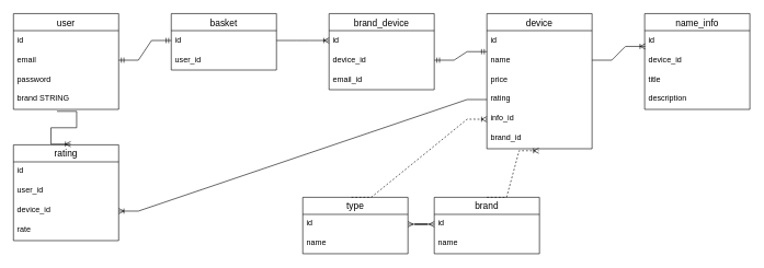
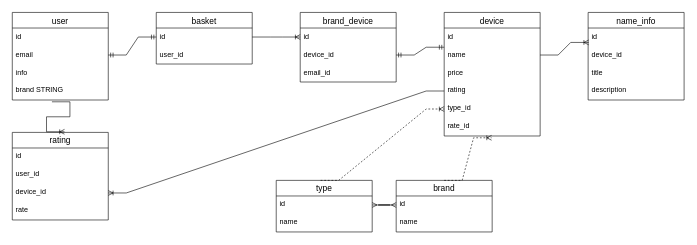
  <mxCell id="0" />
  <mxCell id="1" parent="0" />
  <mxCell id="2" value="user" style="swimlane;fontStyle=0;childLayout=stackLayout;horizontal=1;startSize=26;horizontalStack=0;resizeParent=1;resizeParentMax=0;resizeLast=0;collapsible=1;marginBottom=0;align=center;fontSize=14;" vertex="1" parent="1"><mxGeometry x="20" y="20" width="160" height="146" as="geometry" /></mxCell>
  <mxCell id="3" value="id" style="text;strokeColor=none;fillColor=none;spacingLeft=4;spacingRight=4;overflow=hidden;rotatable=0;points=[[0,0.5],[1,0.5]];portConstraint=eastwest;fontSize=12;" vertex="1" parent="2"><mxGeometry y="26" width="160" height="30" as="geometry" /></mxCell>
  <mxCell id="4" value="email" style="text;strokeColor=none;fillColor=none;spacingLeft=4;spacingRight=4;overflow=hidden;rotatable=0;points=[[0,0.5],[1,0.5]];portConstraint=eastwest;fontSize=12;" vertex="1" parent="2"><mxGeometry y="56" width="160" height="30" as="geometry" /></mxCell>
- <mxCell id="5" value="password" style="text;strokeColor=none;fillColor=none;spacingLeft=4;spacingRight=4;overflow=hidden;rotatable=0;points=[[0,0.5],[1,0.5]];portConstraint=eastwest;fontSize=12;" vertex="1" parent="2"><mxGeometry y="86" width="160" height="30" as="geometry" /></mxCell>
+ <mxCell id="5" value="info" style="text;strokeColor=none;fillColor=none;spacingLeft=4;spacingRight=4;overflow=hidden;rotatable=0;points=[[0,0.5],[1,0.5]];portConstraint=eastwest;fontSize=12;" vertex="1" parent="2"><mxGeometry y="86" width="160" height="30" as="geometry" /></mxCell>
  <mxCell id="6" value="brand STRING" style="text;strokeColor=none;fillColor=none;spacingLeft=4;spacingRight=4;overflow=hidden;rotatable=0;points=[[0,0.5],[1,0.5]];portConstraint=eastwest;fontSize=12;" vertex="1" parent="2"><mxGeometry y="116" width="160" height="30" as="geometry" /></mxCell>
  <mxCell id="7" value="basket" style="swimlane;fontStyle=0;childLayout=stackLayout;horizontal=1;startSize=26;horizontalStack=0;resizeParent=1;resizeParentMax=0;resizeLast=0;collapsible=1;marginBottom=0;align=center;fontSize=14;" vertex="1" parent="1"><mxGeometry x="260" y="20" width="160" height="86" as="geometry" /></mxCell>
  <mxCell id="8" value="id" style="text;strokeColor=none;fillColor=none;spacingLeft=4;spacingRight=4;overflow=hidden;rotatable=0;points=[[0,0.5],[1,0.5]];portConstraint=eastwest;fontSize=12;" vertex="1" parent="7"><mxGeometry y="26" width="160" height="30" as="geometry" /></mxCell>
  <mxCell id="9" value="user_id" style="text;strokeColor=none;fillColor=none;spacingLeft=4;spacingRight=4;overflow=hidden;rotatable=0;points=[[0,0.5],[1,0.5]];portConstraint=eastwest;fontSize=12;" vertex="1" parent="7"><mxGeometry y="56" width="160" height="30" as="geometry" /></mxCell>
  <mxCell id="10" value="" style="edgeStyle=entityRelationEdgeStyle;fontSize=12;html=1;endArrow=ERmandOne;startArrow=ERmandOne;rounded=0;entryX=0;entryY=0.5;entryDx=0;entryDy=0;" edge="1" parent="1" source="4" target="8"><mxGeometry width="100" height="100" relative="1" as="geometry"><mxPoint x="160" y="130" as="sourcePoint" /><mxPoint x="260" y="30" as="targetPoint" /></mxGeometry></mxCell>
  <mxCell id="11" value="device" style="swimlane;fontStyle=0;childLayout=stackLayout;horizontal=1;startSize=26;horizontalStack=0;resizeParent=1;resizeParentMax=0;resizeLast=0;collapsible=1;marginBottom=0;align=center;fontSize=14;" vertex="1" parent="1"><mxGeometry x="740" y="20" width="160" height="206" as="geometry" /></mxCell>
  <mxCell id="12" value="id" style="text;strokeColor=none;fillColor=none;spacingLeft=4;spacingRight=4;overflow=hidden;rotatable=0;points=[[0,0.5],[1,0.5]];portConstraint=eastwest;fontSize=12;" vertex="1" parent="11"><mxGeometry y="26" width="160" height="30" as="geometry" /></mxCell>
  <mxCell id="13" value="name" style="text;strokeColor=none;fillColor=none;spacingLeft=4;spacingRight=4;overflow=hidden;rotatable=0;points=[[0,0.5],[1,0.5]];portConstraint=eastwest;fontSize=12;" vertex="1" parent="11"><mxGeometry y="56" width="160" height="30" as="geometry" /></mxCell>
  <mxCell id="14" value="price" style="text;strokeColor=none;fillColor=none;spacingLeft=4;spacingRight=4;overflow=hidden;rotatable=0;points=[[0,0.5],[1,0.5]];portConstraint=eastwest;fontSize=12;" vertex="1" parent="11"><mxGeometry y="86" width="160" height="30" as="geometry" /></mxCell>
  <mxCell id="15" value="rating" style="text;strokeColor=none;fillColor=none;spacingLeft=4;spacingRight=4;overflow=hidden;rotatable=0;points=[[0,0.5],[1,0.5]];portConstraint=eastwest;fontSize=12;" vertex="1" parent="11"><mxGeometry y="116" width="160" height="30" as="geometry" /></mxCell>
- <mxCell id="16" value="info_id" style="text;strokeColor=none;fillColor=none;spacingLeft=4;spacingRight=4;overflow=hidden;rotatable=0;points=[[0,0.5],[1,0.5]];portConstraint=eastwest;fontSize=12;" vertex="1" parent="11"><mxGeometry y="146" width="160" height="30" as="geometry" /></mxCell>
- <mxCell id="17" value="brand_id" style="text;strokeColor=none;fillColor=none;spacingLeft=4;spacingRight=4;overflow=hidden;rotatable=0;points=[[0,0.5],[1,0.5]];portConstraint=eastwest;fontSize=12;" vertex="1" parent="11"><mxGeometry y="176" width="160" height="30" as="geometry" /></mxCell>
+ <mxCell id="16" value="type_id" style="text;strokeColor=none;fillColor=none;spacingLeft=4;spacingRight=4;overflow=hidden;rotatable=0;points=[[0,0.5],[1,0.5]];portConstraint=eastwest;fontSize=12;" vertex="1" parent="11"><mxGeometry y="146" width="160" height="30" as="geometry" /></mxCell>
+ <mxCell id="17" value="rate_id" style="text;strokeColor=none;fillColor=none;spacingLeft=4;spacingRight=4;overflow=hidden;rotatable=0;points=[[0,0.5],[1,0.5]];portConstraint=eastwest;fontSize=12;" vertex="1" parent="11"><mxGeometry y="176" width="160" height="30" as="geometry" /></mxCell>
  <mxCell id="18" value="type" style="swimlane;fontStyle=0;childLayout=stackLayout;horizontal=1;startSize=26;horizontalStack=0;resizeParent=1;resizeParentMax=0;resizeLast=0;collapsible=1;marginBottom=0;align=center;fontSize=14;" vertex="1" parent="1"><mxGeometry x="460" y="300" width="160" height="86" as="geometry" /></mxCell>
  <mxCell id="19" value="id" style="text;strokeColor=none;fillColor=none;spacingLeft=4;spacingRight=4;overflow=hidden;rotatable=0;points=[[0,0.5],[1,0.5]];portConstraint=eastwest;fontSize=12;" vertex="1" parent="18"><mxGeometry y="26" width="160" height="30" as="geometry" /></mxCell>
  <mxCell id="20" value="name" style="text;strokeColor=none;fillColor=none;spacingLeft=4;spacingRight=4;overflow=hidden;rotatable=0;points=[[0,0.5],[1,0.5]];portConstraint=eastwest;fontSize=12;" vertex="1" parent="18"><mxGeometry y="56" width="160" height="30" as="geometry" /></mxCell>
  <mxCell id="21" value="brand" style="swimlane;fontStyle=0;childLayout=stackLayout;horizontal=1;startSize=26;horizontalStack=0;resizeParent=1;resizeParentMax=0;resizeLast=0;collapsible=1;marginBottom=0;align=center;fontSize=14;" vertex="1" parent="1"><mxGeometry x="660" y="300" width="160" height="86" as="geometry" /></mxCell>
  <mxCell id="22" value="id" style="text;strokeColor=none;fillColor=none;spacingLeft=4;spacingRight=4;overflow=hidden;rotatable=0;points=[[0,0.5],[1,0.5]];portConstraint=eastwest;fontSize=12;" vertex="1" parent="21"><mxGeometry y="26" width="160" height="30" as="geometry" /></mxCell>
  <mxCell id="23" value="name" style="text;strokeColor=none;fillColor=none;spacingLeft=4;spacingRight=4;overflow=hidden;rotatable=0;points=[[0,0.5],[1,0.5]];portConstraint=eastwest;fontSize=12;" vertex="1" parent="21"><mxGeometry y="56" width="160" height="30" as="geometry" /></mxCell>
  <mxCell id="24" value="" style="edgeStyle=entityRelationEdgeStyle;fontSize=12;html=1;endArrow=ERoneToMany;rounded=0;exitX=0.463;exitY=0;exitDx=0;exitDy=0;exitPerimeter=0;entryX=0;entryY=0.5;entryDx=0;entryDy=0;dashed=1;" edge="1" parent="1" source="18" target="16"><mxGeometry width="100" height="100" relative="1" as="geometry"><mxPoint x="340" y="200" as="sourcePoint" /><mxPoint x="440" y="100" as="targetPoint" /></mxGeometry></mxCell>
  <mxCell id="25" value="" style="edgeStyle=entityRelationEdgeStyle;fontSize=12;html=1;endArrow=ERoneToMany;rounded=0;exitX=0.5;exitY=0;exitDx=0;exitDy=0;entryX=0.494;entryY=1.1;entryDx=0;entryDy=0;entryPerimeter=0;dashed=1;" edge="1" parent="1" source="21" target="17"><mxGeometry width="100" height="100" relative="1" as="geometry"><mxPoint x="340" y="200" as="sourcePoint" /><mxPoint x="600" y="250" as="targetPoint" /></mxGeometry></mxCell>
  <mxCell id="26" value="" style="edgeStyle=entityRelationEdgeStyle;fontSize=12;html=1;endArrow=ERmany;startArrow=ERmany;rounded=0;" edge="1" parent="1" source="19" target="22"><mxGeometry width="100" height="100" relative="1" as="geometry"><mxPoint x="340" y="200" as="sourcePoint" /><mxPoint x="440" y="100" as="targetPoint" /></mxGeometry></mxCell>
  <mxCell id="27" value="name_info" style="swimlane;fontStyle=0;childLayout=stackLayout;horizontal=1;startSize=26;horizontalStack=0;resizeParent=1;resizeParentMax=0;resizeLast=0;collapsible=1;marginBottom=0;align=center;fontSize=14;" vertex="1" parent="1"><mxGeometry x="980" y="20" width="160" height="146" as="geometry" /></mxCell>
  <mxCell id="28" value="id" style="text;strokeColor=none;fillColor=none;spacingLeft=4;spacingRight=4;overflow=hidden;rotatable=0;points=[[0,0.5],[1,0.5]];portConstraint=eastwest;fontSize=12;" vertex="1" parent="27"><mxGeometry y="26" width="160" height="30" as="geometry" /></mxCell>
  <mxCell id="29" value="device_id" style="text;strokeColor=none;fillColor=none;spacingLeft=4;spacingRight=4;overflow=hidden;rotatable=0;points=[[0,0.5],[1,0.5]];portConstraint=eastwest;fontSize=12;" vertex="1" parent="27"><mxGeometry y="56" width="160" height="30" as="geometry" /></mxCell>
  <mxCell id="30" value="title" style="text;strokeColor=none;fillColor=none;spacingLeft=4;spacingRight=4;overflow=hidden;rotatable=0;points=[[0,0.5],[1,0.5]];portConstraint=eastwest;fontSize=12;" vertex="1" parent="27"><mxGeometry y="86" width="160" height="30" as="geometry" /></mxCell>
  <mxCell id="31" value="description" style="text;strokeColor=none;fillColor=none;spacingLeft=4;spacingRight=4;overflow=hidden;rotatable=0;points=[[0,0.5],[1,0.5]];portConstraint=eastwest;fontSize=12;" vertex="1" parent="27"><mxGeometry y="116" width="160" height="30" as="geometry" /></mxCell>
  <mxCell id="32" value="" style="edgeStyle=entityRelationEdgeStyle;fontSize=12;html=1;endArrow=ERoneToMany;rounded=0;entryX=0.006;entryY=0.8;entryDx=0;entryDy=0;entryPerimeter=0;" edge="1" parent="1" source="13" target="28"><mxGeometry width="100" height="100" relative="1" as="geometry"><mxPoint x="340" y="200" as="sourcePoint" /><mxPoint x="440" y="100" as="targetPoint" /></mxGeometry></mxCell>
  <mxCell id="33" value="brand_device" style="swimlane;fontStyle=0;childLayout=stackLayout;horizontal=1;startSize=26;horizontalStack=0;resizeParent=1;resizeParentMax=0;resizeLast=0;collapsible=1;marginBottom=0;align=center;fontSize=14;" vertex="1" parent="1"><mxGeometry x="500" y="20" width="160" height="116" as="geometry" /></mxCell>
  <mxCell id="34" value="id" style="text;strokeColor=none;fillColor=none;spacingLeft=4;spacingRight=4;overflow=hidden;rotatable=0;points=[[0,0.5],[1,0.5]];portConstraint=eastwest;fontSize=12;" vertex="1" parent="33"><mxGeometry y="26" width="160" height="30" as="geometry" /></mxCell>
  <mxCell id="35" value="device_id&#10;" style="text;strokeColor=none;fillColor=none;spacingLeft=4;spacingRight=4;overflow=hidden;rotatable=0;points=[[0,0.5],[1,0.5]];portConstraint=eastwest;fontSize=12;" vertex="1" parent="33"><mxGeometry y="56" width="160" height="30" as="geometry" /></mxCell>
  <mxCell id="36" value="email_id" style="text;strokeColor=none;fillColor=none;spacingLeft=4;spacingRight=4;overflow=hidden;rotatable=0;points=[[0,0.5],[1,0.5]];portConstraint=eastwest;fontSize=12;" vertex="1" parent="33"><mxGeometry y="86" width="160" height="30" as="geometry" /></mxCell>
  <mxCell id="37" value="" style="edgeStyle=entityRelationEdgeStyle;fontSize=12;html=1;endArrow=ERoneToMany;rounded=0;entryX=0;entryY=0.5;entryDx=0;entryDy=0;exitX=1;exitY=0.5;exitDx=0;exitDy=0;" edge="1" parent="1" source="8" target="34"><mxGeometry width="100" height="100" relative="1" as="geometry"><mxPoint x="340" y="200" as="sourcePoint" /><mxPoint x="440" y="100" as="targetPoint" /></mxGeometry></mxCell>
  <mxCell id="38" value="" style="edgeStyle=entityRelationEdgeStyle;fontSize=12;html=1;endArrow=ERmandOne;startArrow=ERmandOne;rounded=0;entryX=0;entryY=1.067;entryDx=0;entryDy=0;entryPerimeter=0;exitX=1;exitY=0.5;exitDx=0;exitDy=0;" edge="1" parent="1" source="35" target="12"><mxGeometry width="100" height="100" relative="1" as="geometry"><mxPoint x="340" y="200" as="sourcePoint" /><mxPoint x="440" y="100" as="targetPoint" /></mxGeometry></mxCell>
  <mxCell id="39" value="rating" style="swimlane;fontStyle=0;childLayout=stackLayout;horizontal=1;startSize=26;horizontalStack=0;resizeParent=1;resizeParentMax=0;resizeLast=0;collapsible=1;marginBottom=0;align=center;fontSize=14;" vertex="1" parent="1"><mxGeometry x="20" y="220" width="160" height="146" as="geometry" /></mxCell>
  <mxCell id="40" value="id" style="text;strokeColor=none;fillColor=none;spacingLeft=4;spacingRight=4;overflow=hidden;rotatable=0;points=[[0,0.5],[1,0.5]];portConstraint=eastwest;fontSize=12;" vertex="1" parent="39"><mxGeometry y="26" width="160" height="30" as="geometry" /></mxCell>
  <mxCell id="41" value="user_id" style="text;strokeColor=none;fillColor=none;spacingLeft=4;spacingRight=4;overflow=hidden;rotatable=0;points=[[0,0.5],[1,0.5]];portConstraint=eastwest;fontSize=12;" vertex="1" parent="39"><mxGeometry y="56" width="160" height="30" as="geometry" /></mxCell>
  <mxCell id="42" value="device_id" style="text;strokeColor=none;fillColor=none;spacingLeft=4;spacingRight=4;overflow=hidden;rotatable=0;points=[[0,0.5],[1,0.5]];portConstraint=eastwest;fontSize=12;" vertex="1" parent="39"><mxGeometry y="86" width="160" height="30" as="geometry" /></mxCell>
  <mxCell id="43" value="rate" style="text;strokeColor=none;fillColor=none;spacingLeft=4;spacingRight=4;overflow=hidden;rotatable=0;points=[[0,0.5],[1,0.5]];portConstraint=eastwest;fontSize=12;" vertex="1" parent="39"><mxGeometry y="116" width="160" height="30" as="geometry" /></mxCell>
  <mxCell id="44" value="" style="edgeStyle=entityRelationEdgeStyle;fontSize=12;html=1;endArrow=ERoneToMany;rounded=0;exitX=0.413;exitY=1.1;exitDx=0;exitDy=0;exitPerimeter=0;entryX=0.544;entryY=-0.007;entryDx=0;entryDy=0;entryPerimeter=0;" edge="1" parent="1" source="6" target="39"><mxGeometry width="100" height="100" relative="1" as="geometry"><mxPoint x="340" y="200" as="sourcePoint" /><mxPoint x="440" y="100" as="targetPoint" /></mxGeometry></mxCell>
  <mxCell id="45" value="" style="edgeStyle=entityRelationEdgeStyle;fontSize=12;html=1;endArrow=ERoneToMany;rounded=0;entryX=1;entryY=0.5;entryDx=0;entryDy=0;" edge="1" parent="1" source="15" target="42"><mxGeometry width="100" height="100" relative="1" as="geometry"><mxPoint x="540" y="220" as="sourcePoint" /><mxPoint x="440" y="100" as="targetPoint" /></mxGeometry></mxCell>
